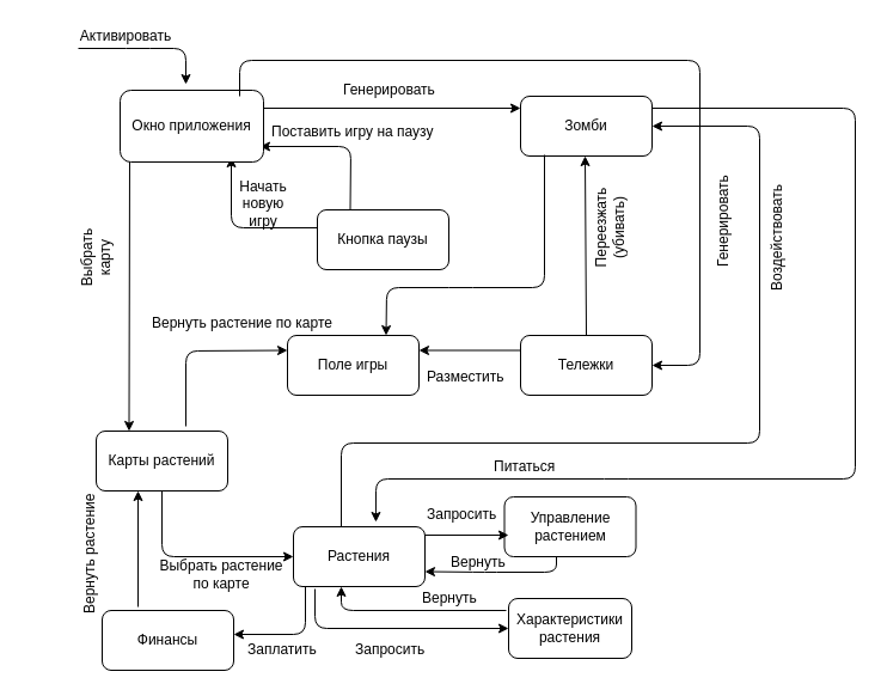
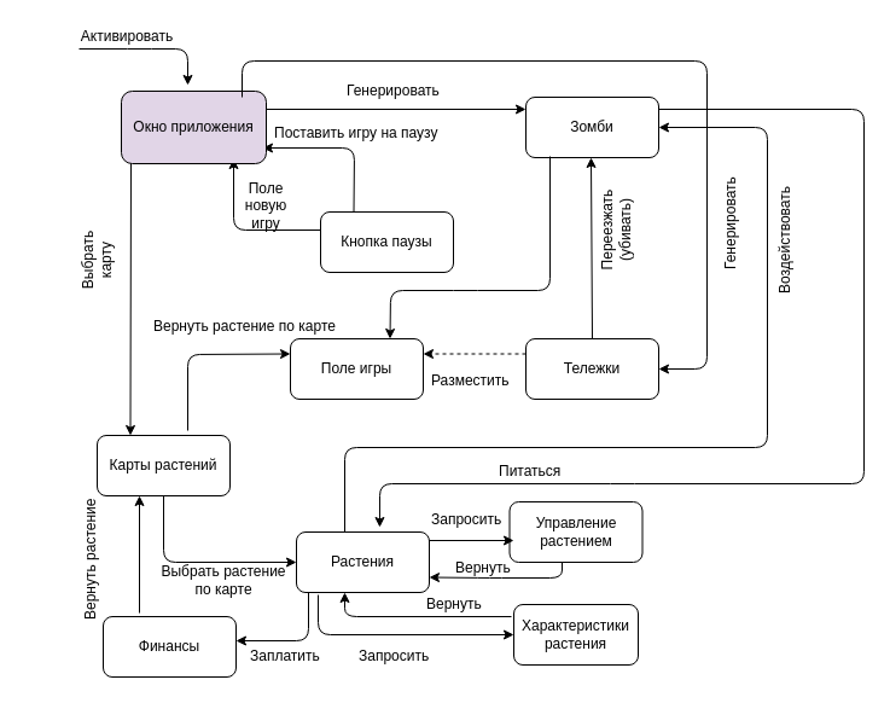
  <mxCell id="0" />
  <mxCell id="1" parent="0" />
  <mxCell id="2" value="" style="endArrow=classic;html=1;entryX=0.5;entryY=0;entryDx=0;entryDy=0;" parent="1" edge="1"><mxGeometry width="50" height="50" relative="1" as="geometry"><mxPoint x="65" y="40" as="sourcePoint" /><mxPoint x="155" y="70" as="targetPoint" /><Array as="points"><mxPoint x="115" y="40" /><mxPoint x="155" y="40" /></Array></mxGeometry></mxCell>
  <mxCell id="3" value="Активировать&lt;br&gt;" style="text;html=1;strokeColor=none;fillColor=none;align=center;verticalAlign=middle;whiteSpace=wrap;rounded=0;" parent="1" vertex="1"><mxGeometry x="85" y="20" width="40" height="20" as="geometry" /></mxCell>
  <mxCell id="4" value="Растения" style="rounded=1;whiteSpace=wrap;html=1;" parent="1" vertex="1"><mxGeometry x="245" y="440" width="110" height="50" as="geometry" /></mxCell>
  <mxCell id="5" value="Карты растений" style="rounded=1;whiteSpace=wrap;html=1;" parent="1" vertex="1"><mxGeometry x="80" y="360" width="110" height="50" as="geometry" /></mxCell>
  <mxCell id="6" value="Зомби" style="rounded=1;whiteSpace=wrap;html=1;" parent="1" vertex="1"><mxGeometry x="435" y="80" width="110" height="50" as="geometry" /></mxCell>
  <mxCell id="7" value="Тележки" style="rounded=1;whiteSpace=wrap;html=1;" parent="1" vertex="1"><mxGeometry x="435" y="280" width="110" height="50" as="geometry" /></mxCell>
  <mxCell id="8" value="" style="endArrow=classic;html=1;exitX=0.5;exitY=0;exitDx=0;exitDy=0;" parent="1" source="7" edge="1"><mxGeometry width="50" height="50" relative="1" as="geometry"><mxPoint x="489" y="180" as="sourcePoint" /><mxPoint x="489" y="130" as="targetPoint" /></mxGeometry></mxCell>
  <mxCell id="9" value="Переезжать (убивать)" style="text;html=1;strokeColor=none;fillColor=none;align=center;verticalAlign=middle;whiteSpace=wrap;rounded=0;rotation=270;" parent="1" vertex="1"><mxGeometry x="490" y="180" width="40" height="20" as="geometry" /></mxCell>
  <mxCell id="10" value="" style="endArrow=classic;html=1;entryX=0.25;entryY=0;entryDx=0;entryDy=0;" parent="1" target="5" edge="1"><mxGeometry width="50" height="50" relative="1" as="geometry"><mxPoint x="108" y="130" as="sourcePoint" /><mxPoint x="104.5" y="200" as="targetPoint" /></mxGeometry></mxCell>
  <mxCell id="11" value="Выбрать карту" style="text;html=1;strokeColor=none;fillColor=none;align=center;verticalAlign=middle;whiteSpace=wrap;rounded=0;rotation=270;" parent="1" vertex="1"><mxGeometry x="60" y="205" width="40" height="20" as="geometry" /></mxCell>
  <mxCell id="12" value="" style="endArrow=classic;html=1;exitX=0.5;exitY=1;exitDx=0;exitDy=0;entryX=0;entryY=0.5;entryDx=0;entryDy=0;" parent="1" source="5" target="4" edge="1"><mxGeometry width="50" height="50" relative="1" as="geometry"><mxPoint x="185" y="282" as="sourcePoint" /><mxPoint x="185" y="200" as="targetPoint" /><Array as="points"><mxPoint x="135" y="465" /></Array></mxGeometry></mxCell>
  <mxCell id="13" value="Выбрать растение по карте" style="text;html=1;strokeColor=none;fillColor=none;align=center;verticalAlign=middle;whiteSpace=wrap;rounded=0;rotation=0;" parent="1" vertex="1"><mxGeometry x="125" y="470" width="120" height="20" as="geometry" /></mxCell>
  <mxCell id="14" value="" style="endArrow=classic;html=1;" parent="1" edge="1"><mxGeometry width="50" height="50" relative="1" as="geometry"><mxPoint x="115" y="507" as="sourcePoint" /><mxPoint x="115" y="410" as="targetPoint" /><Array as="points" /></mxGeometry></mxCell>
  <mxCell id="15" value="Вернуть растение&lt;br&gt;&lt;br&gt;" style="text;html=1;resizable=0;points=[];autosize=1;align=left;verticalAlign=top;spacingTop=-4;rotation=270;" parent="1" vertex="1"><mxGeometry x="20" y="440" width="120" height="30" as="geometry" /></mxCell>
  <mxCell id="16" value="" style="endArrow=classic;html=1;entryX=0;entryY=0.25;entryDx=0;entryDy=0;" parent="1" target="20" edge="1"><mxGeometry width="50" height="50" relative="1" as="geometry"><mxPoint x="155" y="356" as="sourcePoint" /><mxPoint x="164" y="290" as="targetPoint" /><Array as="points"><mxPoint x="155" y="293" /></Array></mxGeometry></mxCell>
  <mxCell id="17" value="Вернуть растение по карте" style="text;html=1;resizable=0;points=[];autosize=1;align=left;verticalAlign=top;spacingTop=-4;rotation=0;" parent="1" vertex="1"><mxGeometry x="125" y="260" width="170" height="20" as="geometry" /></mxCell>
  <mxCell id="18" value="Характеристики&lt;br&gt;растения&lt;br&gt;" style="rounded=1;whiteSpace=wrap;html=1;" parent="1" vertex="1"><mxGeometry x="425" y="500" width="103" height="50" as="geometry" /></mxCell>
  <mxCell id="19" value="Управление&lt;br&gt;растением&lt;br&gt;" style="rounded=1;whiteSpace=wrap;html=1;" parent="1" vertex="1"><mxGeometry x="421.5" y="415" width="110" height="50" as="geometry" /></mxCell>
  <mxCell id="20" value="Поле игры" style="rounded=1;whiteSpace=wrap;html=1;" parent="1" vertex="1"><mxGeometry x="240" y="280" width="110" height="50" as="geometry" /></mxCell>
  <mxCell id="21" value="Кнопка паузы" style="rounded=1;whiteSpace=wrap;html=1;" parent="1" vertex="1"><mxGeometry x="265" y="175" width="110" height="50" as="geometry" /></mxCell>
  <mxCell id="22" value="" style="endArrow=classic;html=1;entryX=0.817;entryY=1.017;entryDx=0;entryDy=0;entryPerimeter=0;" parent="1" edge="1"><mxGeometry width="50" height="50" relative="1" as="geometry"><mxPoint x="265" y="190" as="sourcePoint" /><mxPoint x="193" y="131" as="targetPoint" /><Array as="points"><mxPoint x="193" y="190" /></Array></mxGeometry></mxCell>
- <mxCell id="23" value="Начать новую игру" style="text;html=1;strokeColor=none;fillColor=none;align=center;verticalAlign=middle;whiteSpace=wrap;rounded=0;" parent="1" vertex="1"><mxGeometry x="200" y="160" width="40" height="20" as="geometry" /></mxCell>
+ <mxCell id="23" value="Поле новую игру" style="text;html=1;strokeColor=none;fillColor=none;align=center;verticalAlign=middle;whiteSpace=wrap;rounded=0;" parent="1" vertex="1"><mxGeometry x="200" y="160" width="40" height="20" as="geometry" /></mxCell>
  <mxCell id="24" value="" style="endArrow=classic;html=1;exitX=0.25;exitY=0;exitDx=0;exitDy=0;entryX=1.017;entryY=0.867;entryDx=0;entryDy=0;entryPerimeter=0;" parent="1" source="21" edge="1"><mxGeometry width="50" height="50" relative="1" as="geometry"><mxPoint x="260" y="150" as="sourcePoint" /><mxPoint x="217" y="122" as="targetPoint" /><Array as="points"><mxPoint x="293" y="122" /></Array></mxGeometry></mxCell>
  <mxCell id="25" value="Поставить игру на паузу" style="text;html=1;resizable=0;points=[];autosize=1;align=left;verticalAlign=top;spacingTop=-4;" parent="1" vertex="1"><mxGeometry x="225" y="100" width="150" height="20" as="geometry" /></mxCell>
  <mxCell id="26" value="" style="endArrow=classic;html=1;" parent="1" edge="1"><mxGeometry width="50" height="50" relative="1" as="geometry"><mxPoint x="355" y="447" as="sourcePoint" /><mxPoint x="425" y="447" as="targetPoint" /><Array as="points" /></mxGeometry></mxCell>
  <mxCell id="27" value="" style="endArrow=classic;html=1;exitX=0.164;exitY=1.04;exitDx=0;exitDy=0;exitPerimeter=0;entryX=0;entryY=0.5;entryDx=0;entryDy=0;" parent="1" source="4" target="18" edge="1"><mxGeometry width="50" height="50" relative="1" as="geometry"><mxPoint x="315" y="570" as="sourcePoint" /><mxPoint x="365" y="520" as="targetPoint" /><Array as="points"><mxPoint x="263" y="525" /></Array></mxGeometry></mxCell>
  <mxCell id="28" value="Запросить&lt;br&gt;" style="text;html=1;resizable=0;points=[];autosize=1;align=left;verticalAlign=top;spacingTop=-4;" parent="1" vertex="1"><mxGeometry x="295" y="533" width="80" height="20" as="geometry" /></mxCell>
  <mxCell id="29" value="Запросить&lt;br&gt;" style="text;html=1;resizable=0;points=[];autosize=1;align=left;verticalAlign=top;spacingTop=-4;" parent="1" vertex="1"><mxGeometry x="355" y="420" width="80" height="20" as="geometry" /></mxCell>
  <mxCell id="30" value="" style="endArrow=classic;html=1;entryX=1;entryY=0.75;entryDx=0;entryDy=0;" parent="1" target="4" edge="1"><mxGeometry width="50" height="50" relative="1" as="geometry"><mxPoint x="465" y="465" as="sourcePoint" /><mxPoint x="355" y="470" as="targetPoint" /><Array as="points"><mxPoint x="465" y="465" /><mxPoint x="465" y="478" /><mxPoint x="405" y="478" /></Array></mxGeometry></mxCell>
  <mxCell id="31" value="Вернуть" style="text;html=1;resizable=0;points=[];autosize=1;align=left;verticalAlign=top;spacingTop=-4;" parent="1" vertex="1"><mxGeometry x="375" y="460" width="60" height="20" as="geometry" /></mxCell>
  <mxCell id="32" value="" style="endArrow=classic;html=1;" parent="1" edge="1"><mxGeometry width="50" height="50" relative="1" as="geometry"><mxPoint x="423" y="510" as="sourcePoint" /><mxPoint x="285" y="490" as="targetPoint" /><Array as="points"><mxPoint x="285" y="510" /></Array></mxGeometry></mxCell>
  <mxCell id="33" value="Вернуть" style="text;html=1;resizable=0;points=[];autosize=1;align=left;verticalAlign=top;spacingTop=-4;" parent="1" vertex="1"><mxGeometry x="351" y="490" width="60" height="20" as="geometry" /></mxCell>
- <mxCell id="34" value="Окно приложения" style="rounded=1;whiteSpace=wrap;html=1;" vertex="1" parent="1"><mxGeometry x="100" y="75" width="120" height="60" as="geometry" /></mxCell>
+ <mxCell id="34" value="Окно приложения" style="rounded=1;whiteSpace=wrap;html=1;fillColor=#e1d5e7;" vertex="1" parent="1"><mxGeometry x="100" y="75" width="120" height="60" as="geometry" /></mxCell>
  <mxCell id="35" value="" style="endArrow=classic;html=1;entryX=0.75;entryY=0;entryDx=0;entryDy=0;" edge="1" parent="1" target="20"><mxGeometry width="50" height="50" relative="1" as="geometry"><mxPoint x="455" y="129" as="sourcePoint" /><mxPoint x="481" y="174.5" as="targetPoint" /><Array as="points"><mxPoint x="455" y="240" /><mxPoint x="385" y="240" /><mxPoint x="323" y="240" /></Array></mxGeometry></mxCell>
  <mxCell id="36" value="" style="endArrow=classic;html=1;" edge="1" parent="1"><mxGeometry width="50" height="50" relative="1" as="geometry"><mxPoint x="220" y="90" as="sourcePoint" /><mxPoint x="435" y="90" as="targetPoint" /></mxGeometry></mxCell>
  <mxCell id="37" value="Генерировать&lt;br&gt;" style="text;html=1;resizable=0;points=[];autosize=1;align=left;verticalAlign=top;spacingTop=-4;" vertex="1" parent="1"><mxGeometry x="285" y="65" width="100" height="20" as="geometry" /></mxCell>
  <mxCell id="38" value="" style="endArrow=classic;html=1;entryX=1;entryY=0.5;entryDx=0;entryDy=0;" edge="1" parent="1" target="7"><mxGeometry width="50" height="50" relative="1" as="geometry"><mxPoint x="200" y="80" as="sourcePoint" /><mxPoint x="595" y="320" as="targetPoint" /><Array as="points"><mxPoint x="200" y="50" /><mxPoint x="585" y="50" /><mxPoint x="585" y="305" /></Array></mxGeometry></mxCell>
  <mxCell id="39" value="Генерировать" style="text;html=1;resizable=0;points=[];autosize=1;align=left;verticalAlign=top;spacingTop=-4;rotation=270;" vertex="1" parent="1"><mxGeometry x="555" y="165" width="100" height="20" as="geometry" /></mxCell>
- <mxCell id="40" value="" style="endArrow=classic;html=1;entryX=1;entryY=0.25;entryDx=0;entryDy=0;exitX=0;exitY=0.25;exitDx=0;exitDy=0;" edge="1" parent="1" source="7" target="20"><mxGeometry width="50" height="50" relative="1" as="geometry"><mxPoint x="435" y="300" as="sourcePoint" /><mxPoint x="375" y="280" as="targetPoint" /></mxGeometry></mxCell>
+ <mxCell id="40" value="" style="endArrow=classic;html=1;entryX=1;entryY=0.25;entryDx=0;entryDy=0;exitX=0;exitY=0.25;exitDx=0;exitDy=0;dashed=1;" edge="1" parent="1" source="7" target="20"><mxGeometry width="50" height="50" relative="1" as="geometry"><mxPoint x="435" y="300" as="sourcePoint" /><mxPoint x="375" y="280" as="targetPoint" /></mxGeometry></mxCell>
  <mxCell id="41" value="Разместить" style="text;html=1;resizable=0;points=[];autosize=1;align=left;verticalAlign=top;spacingTop=-4;" vertex="1" parent="1"><mxGeometry x="355" y="305" width="80" height="20" as="geometry" /></mxCell>
  <mxCell id="42" value="" style="endArrow=classic;html=1;entryX=1;entryY=0.5;entryDx=0;entryDy=0;" edge="1" parent="1" target="6"><mxGeometry width="50" height="50" relative="1" as="geometry"><mxPoint x="285" y="440" as="sourcePoint" /><mxPoint x="635" y="100" as="targetPoint" /><Array as="points"><mxPoint x="285" y="370" /><mxPoint x="635" y="370" /><mxPoint x="635" y="105" /></Array></mxGeometry></mxCell>
  <mxCell id="43" value="Воздействовать&lt;br&gt;" style="text;html=1;resizable=0;points=[];autosize=1;align=left;verticalAlign=top;spacingTop=-4;rotation=270;" vertex="1" parent="1"><mxGeometry x="595" y="180" width="110" height="20" as="geometry" /></mxCell>
  <mxCell id="44" value="" style="endArrow=classic;html=1;entryX=0.627;entryY=-0.08;entryDx=0;entryDy=0;entryPerimeter=0;" edge="1" parent="1" target="4"><mxGeometry width="50" height="50" relative="1" as="geometry"><mxPoint x="545" y="90" as="sourcePoint" /><mxPoint x="315" y="390" as="targetPoint" /><Array as="points"><mxPoint x="715" y="90" /><mxPoint x="715" y="400" /><mxPoint x="515" y="400" /><mxPoint x="314" y="400" /></Array></mxGeometry></mxCell>
  <mxCell id="45" value="Питаться" style="text;html=1;resizable=0;points=[];autosize=1;align=left;verticalAlign=top;spacingTop=-4;" vertex="1" parent="1"><mxGeometry x="411" y="380" width="70" height="20" as="geometry" /></mxCell>
  <mxCell id="46" value="Финансы" style="rounded=1;whiteSpace=wrap;html=1;" vertex="1" parent="1"><mxGeometry x="85" y="510" width="110" height="50" as="geometry" /></mxCell>
  <mxCell id="47" value="" style="endArrow=classic;html=1;" edge="1" parent="1"><mxGeometry width="50" height="50" relative="1" as="geometry"><mxPoint x="255" y="490" as="sourcePoint" /><mxPoint x="195" y="530" as="targetPoint" /><Array as="points"><mxPoint x="255" y="530" /></Array></mxGeometry></mxCell>
  <mxCell id="48" value="Заплатить" style="text;html=1;resizable=0;points=[];autosize=1;align=left;verticalAlign=top;spacingTop=-4;" vertex="1" parent="1"><mxGeometry x="205" y="533" width="70" height="20" as="geometry" /></mxCell>
